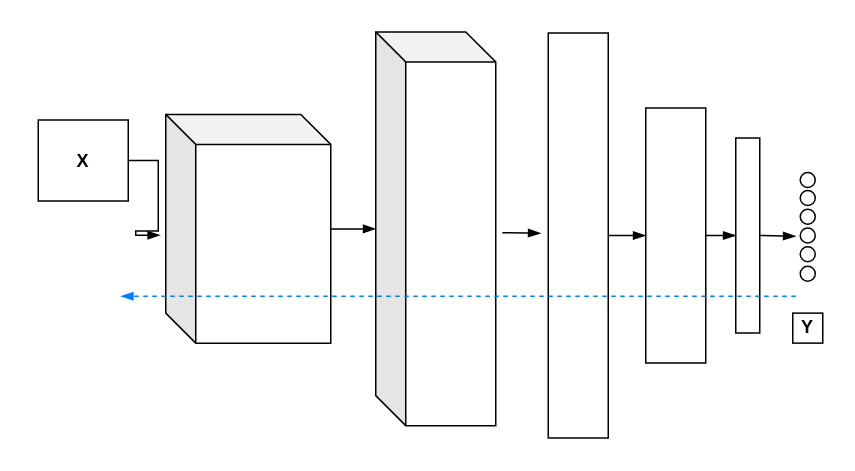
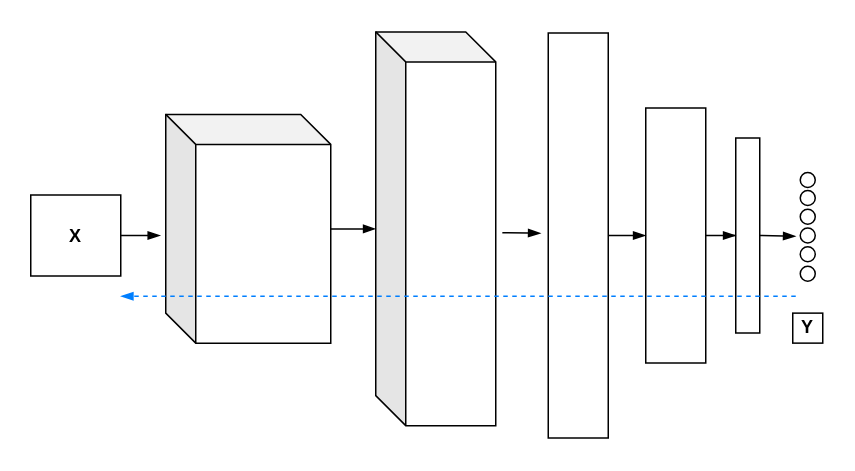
  <mxCell id="0" />
  <mxCell id="1" parent="0" />
  <mxCell id="2" style="edgeStyle=orthogonalEdgeStyle;rounded=0;orthogonalLoop=1;jettySize=auto;html=1;endArrow=blockThin;endFill=1;" parent="1" edge="1"><mxGeometry relative="1" as="geometry"><mxPoint x="290" y="162" as="targetPoint" /></mxGeometry></mxCell>
  <mxCell id="3" style="edgeStyle=orthogonalEdgeStyle;rounded=0;orthogonalLoop=1;jettySize=auto;html=1;exitX=1;exitY=0.5;exitDx=0;exitDy=0;entryX=-0.033;entryY=0.528;entryDx=0;entryDy=0;entryPerimeter=0;endArrow=blockThin;endFill=1;" edge="1" parent="1" source="4" target="13"><mxGeometry relative="1" as="geometry" /></mxCell>
- <mxCell id="4" value="&lt;b&gt;X&lt;/b&gt;" style="rounded=0;whiteSpace=wrap;html=1;fillColor=none;" parent="1" vertex="1"><mxGeometry x="25" y="79.5" width="60" height="54" as="geometry" /></mxCell>
+ <mxCell id="4" value="&lt;b&gt;X&lt;/b&gt;" style="rounded=0;whiteSpace=wrap;html=1;fillColor=none;" parent="1" vertex="1"><mxGeometry x="20" y="129.5" width="60" height="54" as="geometry" /></mxCell>
  <mxCell id="5" style="edgeStyle=orthogonalEdgeStyle;rounded=0;orthogonalLoop=1;jettySize=auto;html=1;endArrow=blockThin;endFill=1;" parent="1" edge="1"><mxGeometry relative="1" as="geometry"><mxPoint x="440" y="162" as="targetPoint" /></mxGeometry></mxCell>
  <mxCell id="6" value="" style="edgeStyle=orthogonalEdgeStyle;rounded=0;orthogonalLoop=1;jettySize=auto;html=1;entryX=0;entryY=0.5;entryDx=0;entryDy=0;endArrow=blockThin;endFill=1;horizontal=0;" parent="1" source="10" target="11" edge="1"><mxGeometry y="5" relative="1" as="geometry"><mxPoint as="offset" /></mxGeometry></mxCell>
  <mxCell id="7" style="edgeStyle=orthogonalEdgeStyle;rounded=0;orthogonalLoop=1;jettySize=auto;html=1;entryX=0;entryY=0.5;entryDx=0;entryDy=0;endArrow=blockThin;endFill=1;" parent="1" source="8" target="10" edge="1"><mxGeometry relative="1" as="geometry" /></mxCell>
  <mxCell id="8" value="" style="rounded=0;whiteSpace=wrap;html=1;fillColor=none;" parent="1" vertex="1"><mxGeometry x="365" y="21.5" width="40" height="270" as="geometry" /></mxCell>
  <mxCell id="9" value="&lt;b&gt;Y&lt;/b&gt;" style="whiteSpace=wrap;html=1;aspect=fixed;direction=south;fillColor=none;" parent="1" vertex="1"><mxGeometry x="528" y="208.25" width="20" height="20" as="geometry" /></mxCell>
  <mxCell id="10" value="" style="rounded=0;whiteSpace=wrap;html=1;fillColor=none;" parent="1" vertex="1"><mxGeometry x="430" y="71.5" width="40" height="170" as="geometry" /></mxCell>
  <mxCell id="11" value="" style="rounded=0;whiteSpace=wrap;html=1;fillColor=none;" parent="1" vertex="1"><mxGeometry x="490" y="91.5" width="16" height="130" as="geometry" /></mxCell>
  <mxCell id="12" style="edgeStyle=orthogonalEdgeStyle;rounded=0;orthogonalLoop=1;jettySize=auto;html=1;endArrow=blockThin;endFill=1;" edge="1" parent="1" source="13" target="14"><mxGeometry relative="1" as="geometry" /></mxCell>
  <mxCell id="13" value="" style="shape=cube;whiteSpace=wrap;html=1;boundedLbl=1;backgroundOutline=1;darkOpacity=0.05;darkOpacity2=0.1;fillColor=none;" vertex="1" parent="1"><mxGeometry x="110" y="75.75" width="110" height="152.5" as="geometry" /></mxCell>
  <mxCell id="14" value="" style="shape=cube;whiteSpace=wrap;html=1;boundedLbl=1;backgroundOutline=1;darkOpacity=0.05;darkOpacity2=0.1;fillColor=none;" vertex="1" parent="1"><mxGeometry x="250" y="20.75" width="80" height="262.5" as="geometry" /></mxCell>
  <mxCell id="15" value="" style="endArrow=blockThin;html=1;strokeColor=#007FFF;endFill=1;dashed=1;" edge="1" parent="1"><mxGeometry width="50" height="50" relative="1" as="geometry"><mxPoint x="530" y="197" as="sourcePoint" /><mxPoint x="80" y="197" as="targetPoint" /></mxGeometry></mxCell>
  <mxCell id="16" value="" style="endArrow=blockThin;html=1;strokeColor=#000000;strokeWidth=1;exitX=1.055;exitY=0.51;exitDx=0;exitDy=0;exitPerimeter=0;endFill=1;" edge="1" parent="1" source="14"><mxGeometry width="50" height="50" relative="1" as="geometry"><mxPoint x="340" y="247" as="sourcePoint" /><mxPoint x="360" y="155" as="targetPoint" /></mxGeometry></mxCell>
  <mxCell id="17" value="" style="group" vertex="1" connectable="0" parent="1"><mxGeometry x="533" y="114.5" width="10" height="72.5" as="geometry" /></mxCell>
  <mxCell id="18" value="" style="group" vertex="1" connectable="0" parent="17"><mxGeometry width="10" height="72.5" as="geometry" /></mxCell>
  <mxCell id="19" value="" style="ellipse;whiteSpace=wrap;html=1;aspect=fixed;fillColor=none;" parent="18" vertex="1"><mxGeometry width="10" height="10" as="geometry" /></mxCell>
  <mxCell id="20" value="" style="ellipse;whiteSpace=wrap;html=1;aspect=fixed;fillColor=none;" parent="18" vertex="1"><mxGeometry y="12" width="10" height="10" as="geometry" /></mxCell>
  <mxCell id="21" value="" style="ellipse;whiteSpace=wrap;html=1;aspect=fixed;fillColor=none;" parent="18" vertex="1"><mxGeometry y="24.5" width="10" height="10" as="geometry" /></mxCell>
  <mxCell id="22" value="" style="ellipse;whiteSpace=wrap;html=1;aspect=fixed;fillColor=none;" parent="18" vertex="1"><mxGeometry y="49.5" width="10" height="10" as="geometry" /></mxCell>
  <mxCell id="23" value="" style="ellipse;whiteSpace=wrap;html=1;aspect=fixed;fillColor=none;" parent="18" vertex="1"><mxGeometry y="62.5" width="10" height="10" as="geometry" /></mxCell>
  <mxCell id="24" value="" style="ellipse;whiteSpace=wrap;html=1;aspect=fixed;fillColor=none;" parent="18" vertex="1"><mxGeometry y="37" width="10" height="10" as="geometry" /></mxCell>
  <mxCell id="25" value="" style="endArrow=blockThin;html=1;strokeColor=#000000;strokeWidth=1;exitX=1;exitY=0.5;exitDx=0;exitDy=0;endFill=1;" edge="1" parent="1" source="11"><mxGeometry width="50" height="50" relative="1" as="geometry"><mxPoint x="340" y="247" as="sourcePoint" /><mxPoint x="530" y="157" as="targetPoint" /></mxGeometry></mxCell>
